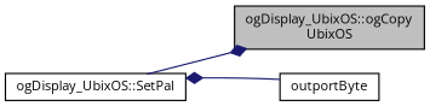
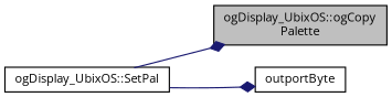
  digraph {
    fontname="Open Sans"
    rankdir=LR
    node [color=black fillcolor=white fontname="Open Sans" fontsize=10 shape=record style=filled]
    edge [arrowhead=diamond color=midnightblue fontname="Open Sans" fontsize=10 labelfontname=Helvetica labelfontsize=10 style=solid]
-   n1 [fillcolor=grey75 fontcolor=black height=0.2 label="ogDisplay_UbixOS::ogCopy\lUbixOS" width=0.4]
+   n1 [fillcolor=grey75 fontcolor=black height=0.2 label="ogDisplay_UbixOS::ogCopy\lPalette" width=0.4]
    n2 [height=0.2 label="ogDisplay_UbixOS::SetPal" width=0.4]
    n3 [height=0.2 label=outportByte width=0.4]
    n2 -> n1
-   n3 -> n2
+   n2 -> n3
  }
